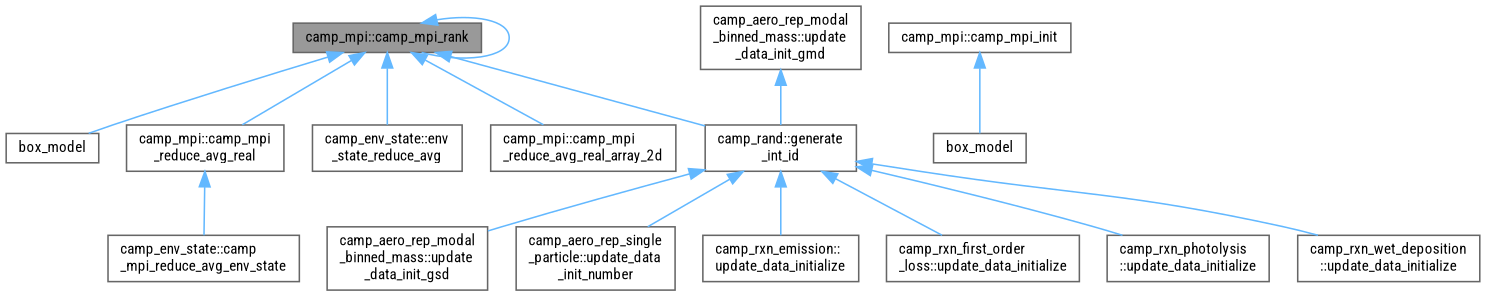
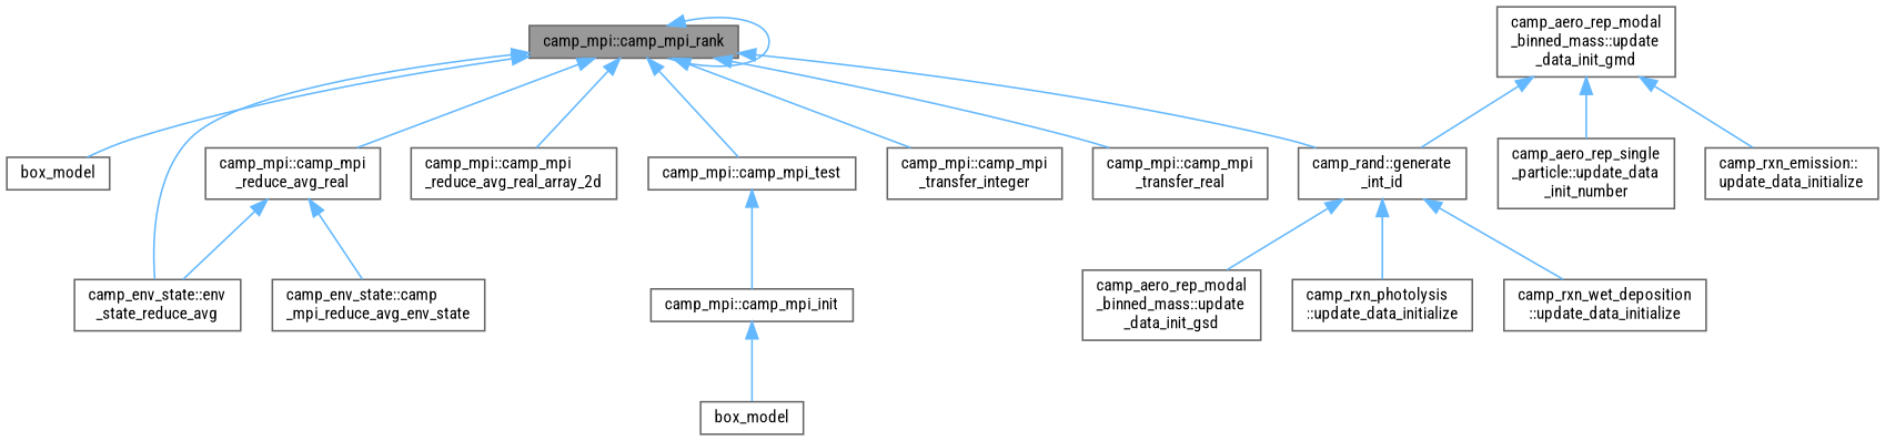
  digraph {
    fontname="Roboto Condensed"
    rankdir=TB
    node [color=grey40 fillcolor=white fontname="Roboto Condensed" fontsize=10 shape=box style=filled]
    edge [color=steelblue1 dir=back fontname="Roboto Condensed" fontsize=10 labelfontname=Helvetica labelfontsize=10 style=solid]
    n1 [color=gray40 fillcolor=grey60 fontcolor=black height=0.2 label="camp_mpi::camp_mpi_rank" width=0.4]
    n2 [height=0.2 label=box_model width=0.4]
    n3 [height=0.2 label="camp_mpi::camp_mpi\l_reduce_avg_real" width=0.4]
    n4 [height=0.2 label="camp_env_state::env\l_state_reduce_avg" width=0.4]
    n5 [height=0.2 label="camp_mpi::camp_mpi\l_reduce_avg_real_array_2d" width=0.4]
+   n6 [height=0.2 label="camp_mpi::camp_mpi_test" width=0.4]
+   n7 [height=0.2 label="camp_mpi::camp_mpi\l_transfer_integer" width=0.4]
+   n8 [height=0.2 label="camp_mpi::camp_mpi\l_transfer_real" width=0.4]
    n9 [height=0.2 label="camp_rand::generate\l_int_id" width=0.4]
    n10 [height=0.2 label="camp_env_state::camp\l_mpi_reduce_avg_env_state" width=0.4]
    n11 [height=0.2 label="camp_mpi::camp_mpi_init" width=0.4]
    n12 [height=0.2 label="camp_aero_rep_modal\l_binned_mass::update\l_data_init_gsd" width=0.4]
    n13 [height=0.2 label="camp_aero_rep_single\l_particle::update_data\l_init_number" width=0.4]
    n14 [height=0.2 label="camp_rxn_emission::\lupdate_data_initialize" width=0.4]
-   n15 [height=0.2 label="camp_rxn_first_order\l_loss::update_data_initialize" width=0.4]
    n16 [height=0.2 label="camp_rxn_photolysis\l::update_data_initialize" width=0.4]
    n17 [height=0.2 label="camp_rxn_wet_deposition\l::update_data_initialize" width=0.4]
    n18 [height=0.2 label=box_model width=0.4]
    n19 [height=0.2 label="camp_aero_rep_modal\l_binned_mass::update\l_data_init_gmd" width=0.4]
    n1 -> n1
    n1 -> n2
    n1 -> n3
    n1 -> n4
    n1 -> n5
+   n1 -> n6
+   n1 -> n7
+   n1 -> n8
    n1 -> n9
+   n3 -> n4
    n3 -> n10
+   n6 -> n11
    n9 -> n12
-   n9 -> n13
-   n9 -> n14
-   n9 -> n15
+   n19 -> n13
+   n19 -> n14
    n9 -> n16
    n9 -> n17
    n11 -> n18
    n19 -> n9
  }
